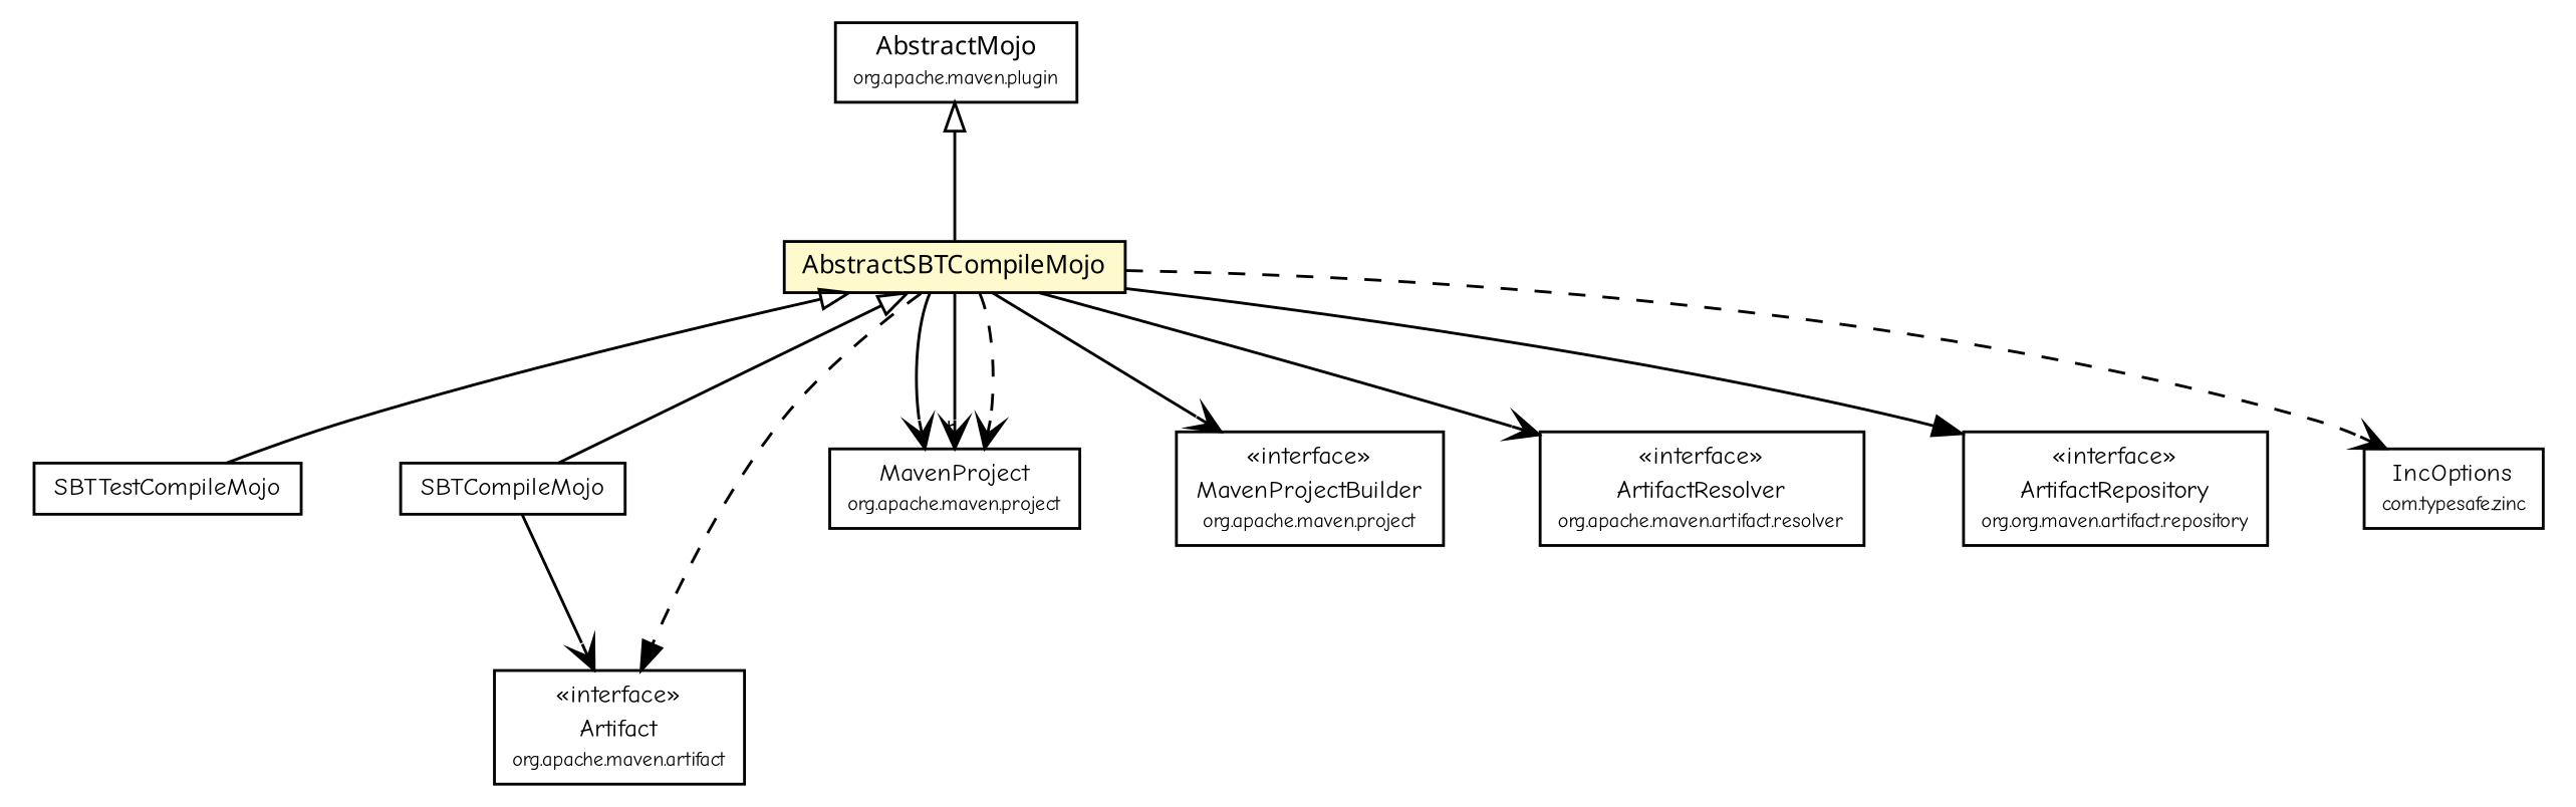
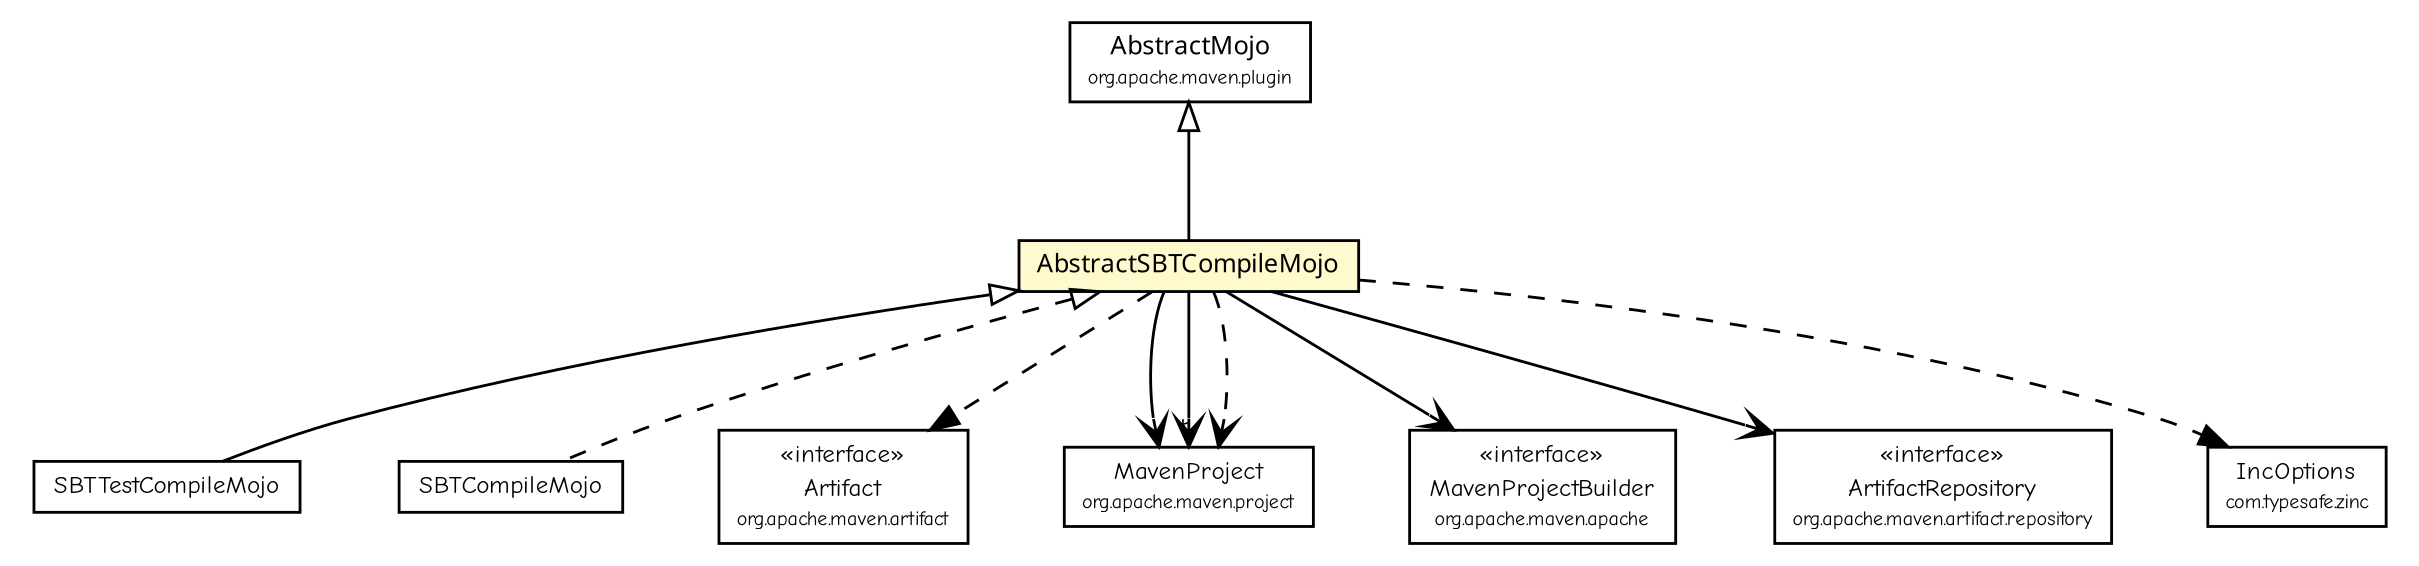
  digraph {
    fontname="Comic Neue"
    node [fontcolor=black fontname="Comic Neue" fontsize=9.0 shape=plaintext]
    edge [arrowhead=open color=black fontcolor=black fontname="Comic Neue" fontsize=10.0 headport=p labelfontname=arial labelfontsize=10 tailport=p]
    n1 [label=<<table border="0" cellborder="1" cellspacing="0" cellpadding="2" port="p" href="./SBTTestCompileMojo.html"> 		<tr><td><table border="0" cellspacing="0" cellpadding="1"> 			<tr><td> SBTTestCompileMojo </td></tr> 		</table></td></tr> 		</table>>]
    n2 [label=<<table border="0" cellborder="1" cellspacing="0" cellpadding="2" port="p" href="./SBTCompileMojo.html"> 		<tr><td><table border="0" cellspacing="0" cellpadding="1"> 			<tr><td> SBTCompileMojo </td></tr> 		</table></td></tr> 		</table>>]
    n3 [label=<<table border="0" cellborder="1" cellspacing="0" cellpadding="2" port="p" href="http://maven.apache.org/ref/2.2.1/maven-artifact/apidocs/org/apache/maven/artifact/Artifact.html"> 		<tr><td><table border="0" cellspacing="0" cellpadding="1"> 			<tr><td> &laquo;interface&raquo; </td></tr> 			<tr><td> Artifact </td></tr> 			<tr><td><font point-size="7.0"> org.apache.maven.artifact </font></td></tr> 		</table></td></tr> 		</table>>]
    n4 [label=<<table border="0" cellborder="1" cellspacing="0" cellpadding="2" port="p" bgcolor="lemonChiffon" href="./AbstractSBTCompileMojo.html"> 		<tr><td><table border="0" cellspacing="0" cellpadding="1"> 			<tr><td><font face="ariali"> AbstractSBTCompileMojo </font></td></tr> 		</table></td></tr> 		</table>>]
    n5 [label=<<table border="0" cellborder="1" cellspacing="0" cellpadding="2" port="p" href="http://maven.apache.org/ref/2.2.1/maven-project/apidocs/org/apache/maven/project/MavenProject.html"> 		<tr><td><table border="0" cellspacing="0" cellpadding="1"> 			<tr><td> MavenProject </td></tr> 			<tr><td><font point-size="7.0"> org.apache.maven.project </font></td></tr> 		</table></td></tr> 		</table>>]
-   n6 [label=<<table border="0" cellborder="1" cellspacing="0" cellpadding="2" port="p" href="http://maven.apache.org/ref/2.2.1/maven-project/apidocs/org/apache/maven/project/MavenProjectBuilder.html"> 		<tr><td><table border="0" cellspacing="0" cellpadding="1"> 			<tr><td> &laquo;interface&raquo; </td></tr> 			<tr><td> MavenProjectBuilder </td></tr> 			<tr><td><font point-size="7.0"> org.apache.maven.project </font></td></tr> 		</table></td></tr> 		</table>>]
-   n7 [label=<<table border="0" cellborder="1" cellspacing="0" cellpadding="2" port="p" href="http://maven.apache.org/ref/2.2.1/maven-artifact/apidocs/org/apache/maven/artifact/resolver/ArtifactResolver.html"> 		<tr><td><table border="0" cellspacing="0" cellpadding="1"> 			<tr><td> &laquo;interface&raquo; </td></tr> 			<tr><td> ArtifactResolver </td></tr> 			<tr><td><font point-size="7.0"> org.apache.maven.artifact.resolver </font></td></tr> 		</table></td></tr> 		</table>>]
-   n8 [label=<<table border="0" cellborder="1" cellspacing="0" cellpadding="2" port="p" href="http://maven.apache.org/ref/2.2.1/maven-artifact/apidocs/org/apache/maven/artifact/repository/ArtifactRepository.html"> 		<tr><td><table border="0" cellspacing="0" cellpadding="1"> 			<tr><td> &laquo;interface&raquo; </td></tr> 			<tr><td> ArtifactRepository </td></tr> 			<tr><td><font point-size="7.0"> org.org.maven.artifact.repository </font></td></tr> 		</table></td></tr> 		</table>>]
+   n6 [label=<<table border="0" cellborder="1" cellspacing="0" cellpadding="2" port="p" href="http://maven.apache.org/ref/2.2.1/maven-project/apidocs/org/apache/maven/project/MavenProjectBuilder.html"> 		<tr><td><table border="0" cellspacing="0" cellpadding="1"> 			<tr><td> &laquo;interface&raquo; </td></tr> 			<tr><td> MavenProjectBuilder </td></tr> 			<tr><td><font point-size="7.0"> org.apache.maven.apache </font></td></tr> 		</table></td></tr> 		</table>>]
+   n8 [label=<<table border="0" cellborder="1" cellspacing="0" cellpadding="2" port="p" href="http://maven.apache.org/ref/2.2.1/maven-artifact/apidocs/org/apache/maven/artifact/repository/ArtifactRepository.html"> 		<tr><td><table border="0" cellspacing="0" cellpadding="1"> 			<tr><td> &laquo;interface&raquo; </td></tr> 			<tr><td> ArtifactRepository </td></tr> 			<tr><td><font point-size="7.0"> org.apache.maven.artifact.repository </font></td></tr> 		</table></td></tr> 		</table>>]
    n9 [label=<<table border="0" cellborder="1" cellspacing="0" cellpadding="2" port="p"> 		<tr><td><table border="0" cellspacing="0" cellpadding="1"> 			<tr><td> IncOptions </td></tr> 			<tr><td><font point-size="7.0"> com.typesafe.zinc </font></td></tr> 		</table></td></tr> 		</table>>]
    n10 [label=<<table border="0" cellborder="1" cellspacing="0" cellpadding="2" port="p" href="http://maven.apache.org/ref/2.2.1/maven-plugin-api/apidocs/org/apache/maven/plugin/AbstractMojo.html"> 		<tr><td><table border="0" cellspacing="0" cellpadding="1"> 			<tr><td><font face="ariali"> AbstractMojo </font></td></tr> 			<tr><td><font point-size="7.0"> org.apache.maven.plugin </font></td></tr> 		</table></td></tr> 		</table>>]
-   n2 -> n3
    n4 -> n1 [arrowtail=empty dir=back fontsize=10 arrowhead="" color="" fontcolor=""]
-   n4 -> n2 [arrowtail=empty dir=back fontsize=10 arrowhead="" color="" fontcolor=""]
+   n4 -> n2 [arrowtail=empty dir=back fontsize=10 style=dashed arrowhead="" color="" fontcolor=""]
    n4 -> n3 [arrowhead=normal style=dashed]
    n4 -> n5
    n4 -> n5 [headlabel="*"]
    n4 -> n5 [style=dashed]
    n4 -> n6
-   n4 -> n7
-   n4 -> n8 [arrowhead=normal]
-   n4 -> n9 [style=dashed]
+   n4 -> n8
+   n4 -> n9 [arrowhead=normal style=dashed]
    n10 -> n4 [arrowtail=empty dir=back fontsize=10 arrowhead="" color="" fontcolor=""]
  }
